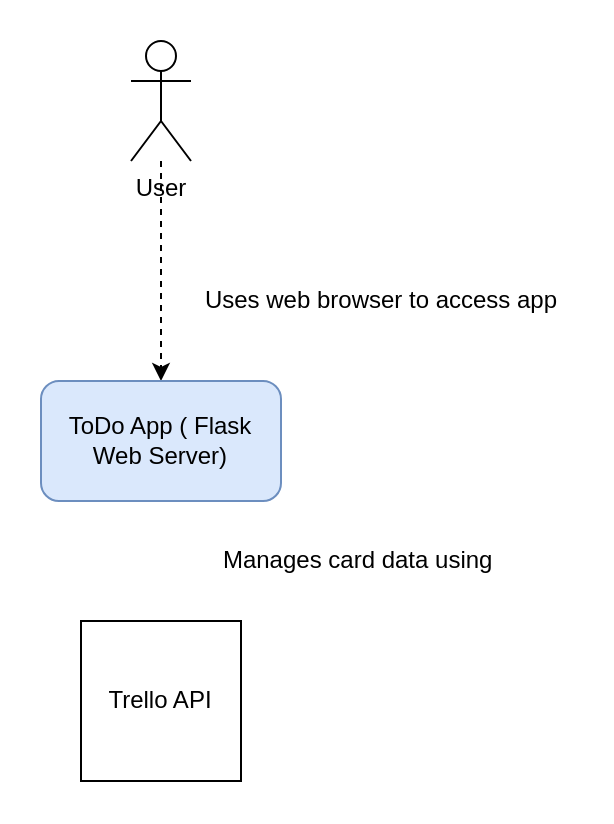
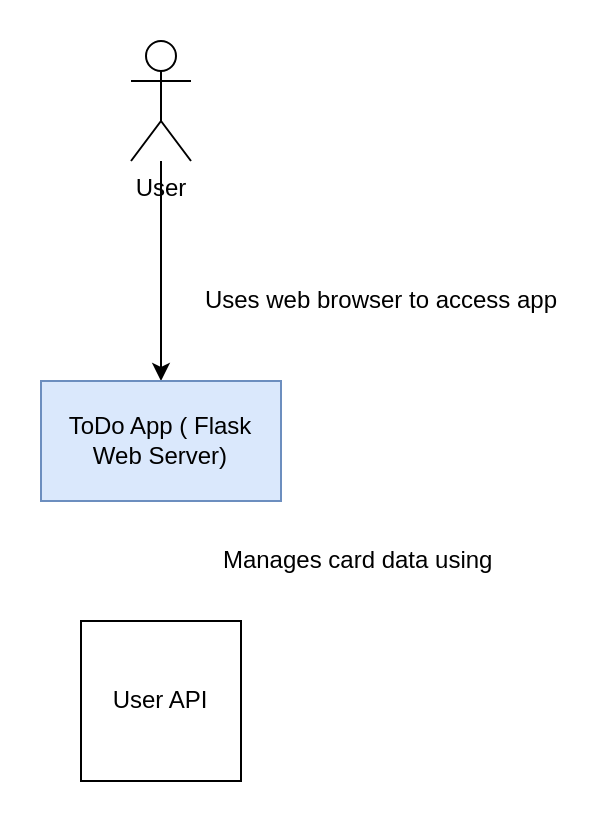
  <mxCell id="0" />
  <mxCell id="1" parent="0" />
- <mxCell id="2" value="" style="edgeStyle=orthogonalEdgeStyle;rounded=0;orthogonalLoop=1;jettySize=auto;html=1;dashed=1;" edge="1" parent="1" source="3" target="4"><mxGeometry relative="1" as="geometry" /></mxCell>
+ <mxCell id="2" value="" style="edgeStyle=orthogonalEdgeStyle;rounded=0;orthogonalLoop=1;jettySize=auto;html=1;" edge="1" parent="1" source="3" target="4"><mxGeometry relative="1" as="geometry" /></mxCell>
  <mxCell id="3" value="User" style="shape=umlActor;verticalLabelPosition=bottom;verticalAlign=top;html=1;outlineConnect=0;" vertex="1" parent="1"><mxGeometry x="65" y="20" width="30" height="60" as="geometry" /></mxCell>
- <mxCell id="4" value="ToDo App ( Flask Web Server)" style="whiteSpace=wrap;html=1;fillColor=#dae8fc;strokeColor=#6c8ebf;rounded=1;" vertex="1" parent="1"><mxGeometry x="20" y="190" width="120" height="60" as="geometry" /></mxCell>
- <mxCell id="5" value="Trello API" style="whiteSpace=wrap;html=1;aspect=fixed;" vertex="1" parent="1"><mxGeometry x="40" y="310" width="80" height="80" as="geometry" /></mxCell>
+ <mxCell id="4" value="ToDo App ( Flask Web Server)" style="rounded=0;whiteSpace=wrap;html=1;fillColor=#dae8fc;strokeColor=#6c8ebf;" vertex="1" parent="1"><mxGeometry x="20" y="190" width="120" height="60" as="geometry" /></mxCell>
+ <mxCell id="5" value="User API" style="whiteSpace=wrap;html=1;aspect=fixed;" vertex="1" parent="1"><mxGeometry x="40" y="310" width="80" height="80" as="geometry" /></mxCell>
  <mxCell id="6" value="Uses web browser to access app" style="text;html=1;align=center;verticalAlign=middle;resizable=0;points=[];autosize=1;strokeColor=none;" vertex="1" parent="1"><mxGeometry x="95" y="140" width="190" height="20" as="geometry" /></mxCell>
  <mxCell id="7" value="Manages card data using&amp;nbsp;" style="text;html=1;align=center;verticalAlign=middle;resizable=0;points=[];autosize=1;strokeColor=none;" vertex="1" parent="1"><mxGeometry x="105" y="270" width="150" height="20" as="geometry" /></mxCell>
